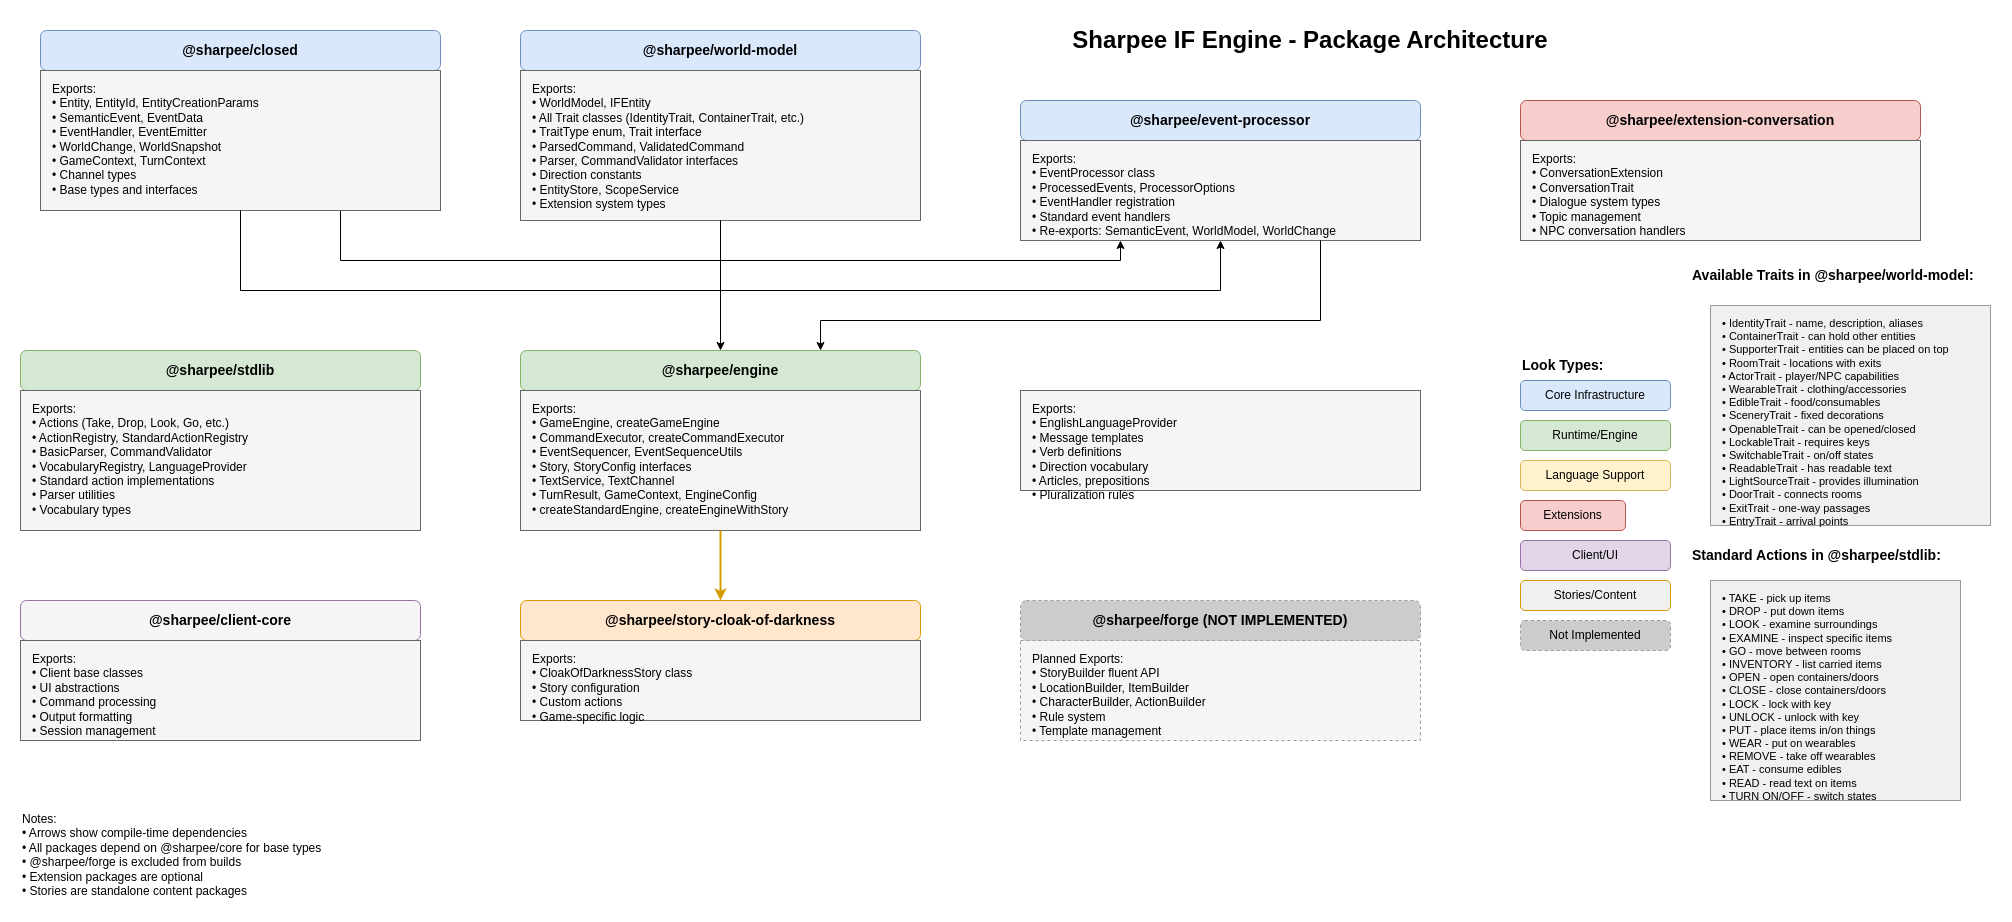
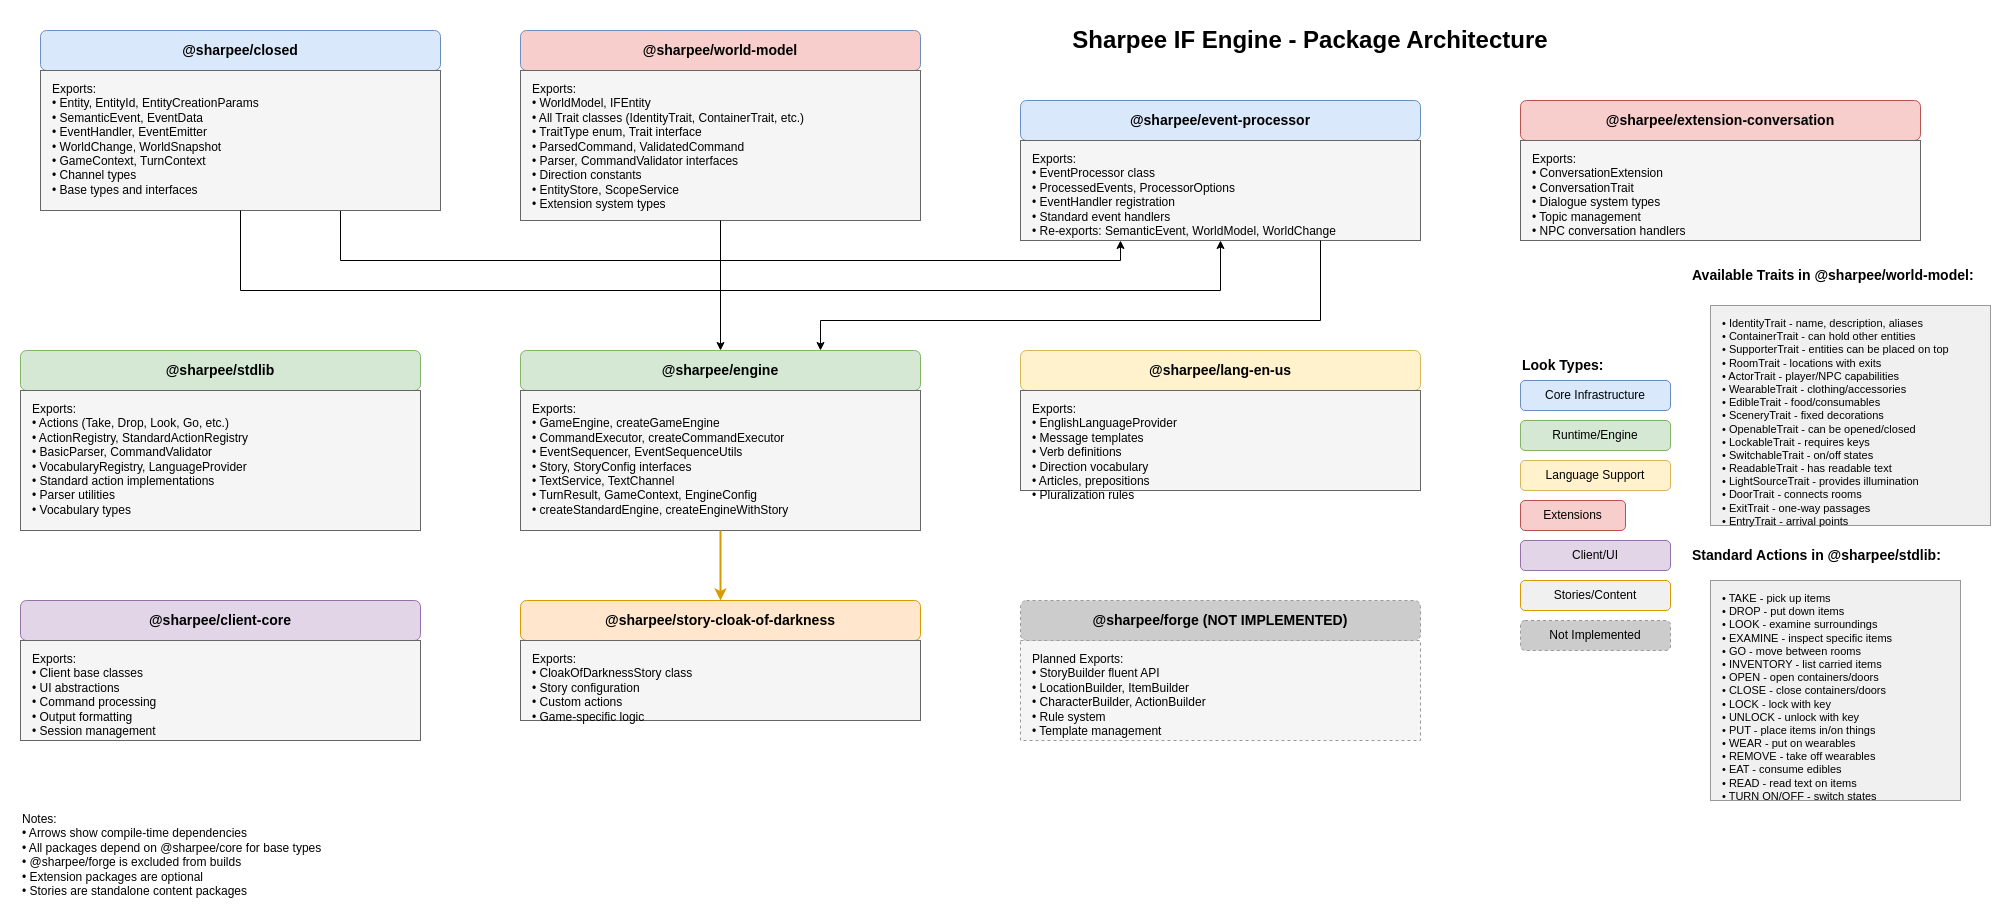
  <mxCell id="0" />
  <mxCell id="1" parent="0" />
  <mxCell id="2" value="Sharpee IF Engine - Package Architecture" style="text;html=1;strokeColor=none;fillColor=none;align=center;verticalAlign=middle;whiteSpace=wrap;rounded=0;fontSize=24;fontStyle=1" vertex="1" parent="1"><mxGeometry x="1010" y="20" width="600" height="40" as="geometry" /></mxCell>
  <mxCell id="3" style="edgeStyle=orthogonalEdgeStyle;rounded=0;orthogonalLoop=1;jettySize=auto;html=1;exitX=0.75;exitY=1;exitDx=0;exitDy=0;entryX=0.25;entryY=1;entryDx=0;entryDy=0;" edge="1" parent="1" source="38" target="41"><mxGeometry relative="1" as="geometry" /></mxCell>
  <mxCell id="4" value="@sharpee/stdlib" style="rounded=1;whiteSpace=wrap;html=1;fillColor=#d5e8d4;strokeColor=#82b366;fontStyle=1;fontSize=14" vertex="1" parent="1"><mxGeometry x="20" y="350" width="400" height="40" as="geometry" /></mxCell>
  <mxCell id="5" value="Exports:&#10;• Actions (Take, Drop, Look, Go, etc.)&#10;• ActionRegistry, StandardActionRegistry&#10;• BasicParser, CommandValidator&#10;• VocabularyRegistry, LanguageProvider&#10;• Standard action implementations&#10;• Parser utilities&#10;• Vocabulary types" style="rounded=0;whiteSpace=wrap;html=1;fillColor=#f5f5f5;strokeColor=#666666;align=left;verticalAlign=top;spacingLeft=10;spacingTop=5" vertex="1" parent="1"><mxGeometry x="20" y="390" width="400" height="140" as="geometry" /></mxCell>
  <mxCell id="6" value="@sharpee/engine" style="rounded=1;whiteSpace=wrap;html=1;fillColor=#d5e8d4;strokeColor=#82b366;fontStyle=1;fontSize=14" vertex="1" parent="1"><mxGeometry x="520" y="350" width="400" height="40" as="geometry" /></mxCell>
  <mxCell id="7" value="Exports:&#10;• GameEngine, createGameEngine&#10;• CommandExecutor, createCommandExecutor&#10;• EventSequencer, EventSequenceUtils&#10;• Story, StoryConfig interfaces&#10;• TextService, TextChannel&#10;• TurnResult, GameContext, EngineConfig&#10;• createStandardEngine, createEngineWithStory" style="rounded=0;whiteSpace=wrap;html=1;fillColor=#f5f5f5;strokeColor=#666666;align=left;verticalAlign=top;spacingLeft=10;spacingTop=5" vertex="1" parent="1"><mxGeometry x="520" y="390" width="400" height="140" as="geometry" /></mxCell>
+ <mxCell id="8" value="@sharpee/lang-en-us" style="rounded=1;whiteSpace=wrap;html=1;fillColor=#fff2cc;strokeColor=#d6b656;fontStyle=1;fontSize=14" vertex="1" parent="1"><mxGeometry x="1020" y="350" width="400" height="40" as="geometry" /></mxCell>
  <mxCell id="9" value="Exports:&#10;• EnglishLanguageProvider&#10;• Message templates&#10;• Verb definitions&#10;• Direction vocabulary&#10;• Articles, prepositions&#10;• Pluralization rules" style="rounded=0;whiteSpace=wrap;html=1;fillColor=#f5f5f5;strokeColor=#666666;align=left;verticalAlign=top;spacingLeft=10;spacingTop=5" vertex="1" parent="1"><mxGeometry x="1020" y="390" width="400" height="100" as="geometry" /></mxCell>
  <mxCell id="10" value="@sharpee/extension-conversation" style="rounded=1;whiteSpace=wrap;html=1;fillColor=#f8cecc;strokeColor=#b85450;fontStyle=1;fontSize=14" vertex="1" parent="1"><mxGeometry x="1520" y="100" width="400" height="40" as="geometry" /></mxCell>
  <mxCell id="11" value="Exports:&#10;• ConversationExtension&#10;• ConversationTrait&#10;• Dialogue system types&#10;• Topic management&#10;• NPC conversation handlers" style="rounded=0;whiteSpace=wrap;html=1;fillColor=#f5f5f5;strokeColor=#666666;align=left;verticalAlign=top;spacingLeft=10;spacingTop=5" vertex="1" parent="1"><mxGeometry x="1520" y="140" width="400" height="100" as="geometry" /></mxCell>
- <mxCell id="12" value="@sharpee/client-core" style="rounded=1;whiteSpace=wrap;html=1;fillColor=#f5f5f5;strokeColor=#9673a6;fontStyle=1;fontSize=14;" vertex="1" parent="1"><mxGeometry x="20" y="600" width="400" height="40" as="geometry" /></mxCell>
+ <mxCell id="12" value="@sharpee/client-core" style="rounded=1;whiteSpace=wrap;html=1;fillColor=#e1d5e7;strokeColor=#9673a6;fontStyle=1;fontSize=14" vertex="1" parent="1"><mxGeometry x="20" y="600" width="400" height="40" as="geometry" /></mxCell>
  <mxCell id="13" value="Exports:&#10;• Client base classes&#10;• UI abstractions&#10;• Command processing&#10;• Output formatting&#10;• Session management" style="rounded=0;whiteSpace=wrap;html=1;fillColor=#f5f5f5;strokeColor=#666666;align=left;verticalAlign=top;spacingLeft=10;spacingTop=5" vertex="1" parent="1"><mxGeometry x="20" y="640" width="400" height="100" as="geometry" /></mxCell>
  <mxCell id="14" value="@sharpee/story-cloak-of-darkness" style="rounded=1;whiteSpace=wrap;html=1;fillColor=#ffe6cc;strokeColor=#d79b00;fontStyle=1;fontSize=14" vertex="1" parent="1"><mxGeometry x="520" y="600" width="400" height="40" as="geometry" /></mxCell>
  <mxCell id="15" value="Exports:&#10;• CloakOfDarknessStory class&#10;• Story configuration&#10;• Custom actions&#10;• Game-specific logic" style="rounded=0;whiteSpace=wrap;html=1;fillColor=#f5f5f5;strokeColor=#666666;align=left;verticalAlign=top;spacingLeft=10;spacingTop=5" vertex="1" parent="1"><mxGeometry x="520" y="640" width="400" height="80" as="geometry" /></mxCell>
  <mxCell id="16" value="@sharpee/forge (NOT IMPLEMENTED)" style="rounded=1;whiteSpace=wrap;html=1;fillColor=#cccccc;strokeColor=#999999;fontStyle=1;fontSize=14;dashed=1" vertex="1" parent="1"><mxGeometry x="1020" y="600" width="400" height="40" as="geometry" /></mxCell>
  <mxCell id="17" value="Planned Exports:&#10;• StoryBuilder fluent API&#10;• LocationBuilder, ItemBuilder&#10;• CharacterBuilder, ActionBuilder&#10;• Rule system&#10;• Template management" style="rounded=0;whiteSpace=wrap;html=1;fillColor=#f5f5f5;strokeColor=#999999;align=left;verticalAlign=top;spacingLeft=10;spacingTop=5;dashed=1" vertex="1" parent="1"><mxGeometry x="1020" y="640" width="400" height="100" as="geometry" /></mxCell>
  <mxCell id="18" style="edgeStyle=orthogonalEdgeStyle;rounded=0;orthogonalLoop=1;jettySize=auto;html=1;exitX=0.5;exitY=1;exitDx=0;exitDy=0;entryX=0.5;entryY=0;entryDx=0;entryDy=0;strokeColor=#d79b00;strokeWidth=2;" edge="1" parent="1" source="7" target="14"><mxGeometry relative="1" as="geometry" /></mxCell>
  <mxCell id="19" value="Look Types:" style="text;html=1;strokeColor=none;fillColor=none;align=left;verticalAlign=middle;whiteSpace=wrap;rounded=0;fontSize=14;fontStyle=1" vertex="1" parent="1"><mxGeometry x="1520" y="350" width="120" height="30" as="geometry" /></mxCell>
  <mxCell id="20" value="Core Infrastructure" style="rounded=1;whiteSpace=wrap;html=1;fillColor=#dae8fc;strokeColor=#6c8ebf;fontSize=12" vertex="1" parent="1"><mxGeometry x="1520" y="380" width="150" height="30" as="geometry" /></mxCell>
  <mxCell id="21" value="Runtime/Engine" style="rounded=1;whiteSpace=wrap;html=1;fillColor=#d5e8d4;strokeColor=#82b366;fontSize=12" vertex="1" parent="1"><mxGeometry x="1520" y="420" width="150" height="30" as="geometry" /></mxCell>
  <mxCell id="22" value="Language Support" style="rounded=1;whiteSpace=wrap;html=1;fillColor=#fff2cc;strokeColor=#d6b656;fontSize=12" vertex="1" parent="1"><mxGeometry x="1520" y="460" width="150" height="30" as="geometry" /></mxCell>
  <mxCell id="23" value="Extensions" style="rounded=1;whiteSpace=wrap;html=1;fillColor=#f8cecc;strokeColor=#b85450;fontSize=12" vertex="1" parent="1"><mxGeometry x="1520" y="500" width="105" height="30" as="geometry" /></mxCell>
  <mxCell id="24" value="Client/UI" style="rounded=1;whiteSpace=wrap;html=1;fillColor=#e1d5e7;strokeColor=#9673a6;fontSize=12" vertex="1" parent="1"><mxGeometry x="1520" y="540" width="150" height="30" as="geometry" /></mxCell>
  <mxCell id="25" value="Stories/Content" style="rounded=1;whiteSpace=wrap;html=1;fillColor=#f0f0f0;strokeColor=#d79b00;fontSize=12;" vertex="1" parent="1"><mxGeometry x="1520" y="580" width="150" height="30" as="geometry" /></mxCell>
  <mxCell id="26" value="Not Implemented" style="rounded=1;whiteSpace=wrap;html=1;fillColor=#cccccc;strokeColor=#999999;fontSize=12;dashed=1" vertex="1" parent="1"><mxGeometry x="1520" y="620" width="150" height="30" as="geometry" /></mxCell>
  <mxCell id="27" value="Notes:&#10;• Arrows show compile-time dependencies&#10;• All packages depend on @sharpee/core for base types&#10;• @sharpee/forge is excluded from builds&#10;• Extension packages are optional&#10;• Stories are standalone content packages" style="text;html=1;strokeColor=none;fillColor=none;align=left;verticalAlign=top;whiteSpace=wrap;rounded=0;fontSize=12;spacingTop=5" vertex="1" parent="1"><mxGeometry x="20" y="800" width="400" height="100" as="geometry" /></mxCell>
  <mxCell id="28" value="Available Traits in @sharpee/world-model:" style="text;html=1;strokeColor=none;fillColor=none;align=left;verticalAlign=middle;whiteSpace=wrap;rounded=0;fontSize=14;fontStyle=1" vertex="1" parent="1"><mxGeometry x="1690" y="260" width="300" height="30" as="geometry" /></mxCell>
  <mxCell id="29" value="• IdentityTrait - name, description, aliases&#10;• ContainerTrait - can hold other entities&#10;• SupporterTrait - entities can be placed on top&#10;• RoomTrait - locations with exits&#10;• ActorTrait - player/NPC capabilities&#10;• WearableTrait - clothing/accessories&#10;• EdibleTrait - food/consumables&#10;• SceneryTrait - fixed decorations&#10;• OpenableTrait - can be opened/closed&#10;• LockableTrait - requires keys&#10;• SwitchableTrait - on/off states&#10;• ReadableTrait - has readable text&#10;• LightSourceTrait - provides illumination&#10;• DoorTrait - connects rooms&#10;• ExitTrait - one-way passages&#10;• EntryTrait - arrival points" style="rounded=0;whiteSpace=wrap;html=1;fillColor=#f0f0f0;strokeColor=#999999;align=left;verticalAlign=top;spacingLeft=10;spacingTop=5;fontSize=11" vertex="1" parent="1"><mxGeometry x="1710" y="305" width="280" height="220" as="geometry" /></mxCell>
  <mxCell id="30" value="Standard Actions in @sharpee/stdlib:" style="text;html=1;strokeColor=none;fillColor=none;align=left;verticalAlign=middle;whiteSpace=wrap;rounded=0;fontSize=14;fontStyle=1" vertex="1" parent="1"><mxGeometry x="1690" y="540" width="300" height="30" as="geometry" /></mxCell>
  <mxCell id="31" value="• TAKE - pick up items&#10;• DROP - put down items&#10;• LOOK - examine surroundings&#10;• EXAMINE - inspect specific items&#10;• GO - move between rooms&#10;• INVENTORY - list carried items&#10;• OPEN - open containers/doors&#10;• CLOSE - close containers/doors&#10;• LOCK - lock with key&#10;• UNLOCK - unlock with key&#10;• PUT - place items in/on things&#10;• WEAR - put on wearables&#10;• REMOVE - take off wearables&#10;• EAT - consume edibles&#10;• READ - read text on items&#10;• TURN ON/OFF - switch states" style="rounded=0;whiteSpace=wrap;html=1;fillColor=#f0f0f0;strokeColor=#999999;align=left;verticalAlign=top;spacingLeft=10;spacingTop=5;fontSize=11" vertex="1" parent="1"><mxGeometry x="1710" y="580" width="250" height="220" as="geometry" /></mxCell>
  <mxCell id="32" value="" style="group" vertex="1" connectable="0" parent="1"><mxGeometry x="520" y="30" width="400" height="190" as="geometry" /></mxCell>
- <mxCell id="33" value="@sharpee/world-model" style="rounded=1;whiteSpace=wrap;html=1;fillColor=#dae8fc;strokeColor=#6c8ebf;fontStyle=1;fontSize=14" vertex="1" parent="32"><mxGeometry width="400" height="40" as="geometry" /></mxCell>
+ <mxCell id="33" value="@sharpee/world-model" style="rounded=1;whiteSpace=wrap;html=1;fillColor=#f8cecc;strokeColor=#6c8ebf;fontStyle=1;fontSize=14;" vertex="1" parent="32"><mxGeometry width="400" height="40" as="geometry" /></mxCell>
  <mxCell id="34" value="Exports:&#10;• WorldModel, IFEntity&#10;• All Trait classes (IdentityTrait, ContainerTrait, etc.)&#10;• TraitType enum, Trait interface&#10;• ParsedCommand, ValidatedCommand&#10;• Parser, CommandValidator interfaces&#10;• Direction constants&#10;• EntityStore, ScopeService&#10;• Extension system types" style="rounded=0;whiteSpace=wrap;html=1;fillColor=#f5f5f5;strokeColor=#666666;align=left;verticalAlign=top;spacingLeft=10;spacingTop=5" vertex="1" parent="32"><mxGeometry y="40" width="400" height="150" as="geometry" /></mxCell>
  <mxCell id="35" style="edgeStyle=orthogonalEdgeStyle;rounded=0;orthogonalLoop=1;jettySize=auto;html=1;exitX=0.5;exitY=1;exitDx=0;exitDy=0;entryX=0.5;entryY=0;entryDx=0;entryDy=0;" edge="1" parent="1" source="34" target="6"><mxGeometry relative="1" as="geometry" /></mxCell>
  <mxCell id="36" value="" style="group" vertex="1" connectable="0" parent="1"><mxGeometry x="40" y="30" width="400" height="180" as="geometry" /></mxCell>
  <mxCell id="37" value="@sharpee/closed" style="rounded=1;whiteSpace=wrap;html=1;fillColor=#dae8fc;strokeColor=#6c8ebf;fontStyle=1;fontSize=14" vertex="1" parent="36"><mxGeometry width="400" height="40" as="geometry" /></mxCell>
  <mxCell id="38" value="Exports:&#10;• Entity, EntityId, EntityCreationParams&#10;• SemanticEvent, EventData&#10;• EventHandler, EventEmitter&#10;• WorldChange, WorldSnapshot&#10;• GameContext, TurnContext&#10;• Channel types&#10;• Base types and interfaces" style="rounded=0;whiteSpace=wrap;html=1;fillColor=#f5f5f5;strokeColor=#666666;align=left;verticalAlign=top;spacingLeft=10;spacingTop=5" vertex="1" parent="36"><mxGeometry y="40" width="400" height="140" as="geometry" /></mxCell>
  <mxCell id="39" value="" style="group" vertex="1" connectable="0" parent="1"><mxGeometry x="1020" y="100" width="400" height="140" as="geometry" /></mxCell>
  <mxCell id="40" value="@sharpee/event-processor" style="rounded=1;whiteSpace=wrap;html=1;fillColor=#dae8fc;strokeColor=#6c8ebf;fontStyle=1;fontSize=14" vertex="1" parent="39"><mxGeometry width="400" height="40" as="geometry" /></mxCell>
  <mxCell id="41" value="Exports:&#10;• EventProcessor class&#10;• ProcessedEvents, ProcessorOptions&#10;• EventHandler registration&#10;• Standard event handlers&#10;• Re-exports: SemanticEvent, WorldModel, WorldChange" style="rounded=0;whiteSpace=wrap;html=1;fillColor=#f5f5f5;strokeColor=#666666;align=left;verticalAlign=top;spacingLeft=10;spacingTop=5" vertex="1" parent="39"><mxGeometry y="40" width="400" height="100" as="geometry" /></mxCell>
  <mxCell id="42" style="edgeStyle=orthogonalEdgeStyle;rounded=0;orthogonalLoop=1;jettySize=auto;html=1;exitX=0.5;exitY=1;exitDx=0;exitDy=0;" edge="1" parent="1" source="38" target="41"><mxGeometry relative="1" as="geometry"><Array as="points"><mxPoint x="240" y="290" /><mxPoint x="1220" y="290" /></Array></mxGeometry></mxCell>
  <mxCell id="43" style="edgeStyle=orthogonalEdgeStyle;rounded=0;orthogonalLoop=1;jettySize=auto;html=1;exitX=0.75;exitY=1;exitDx=0;exitDy=0;entryX=0.75;entryY=0;entryDx=0;entryDy=0;" edge="1" parent="1" source="41" target="6"><mxGeometry relative="1" as="geometry"><Array as="points"><mxPoint x="1320" y="320" /><mxPoint x="820" y="320" /></Array></mxGeometry></mxCell>
